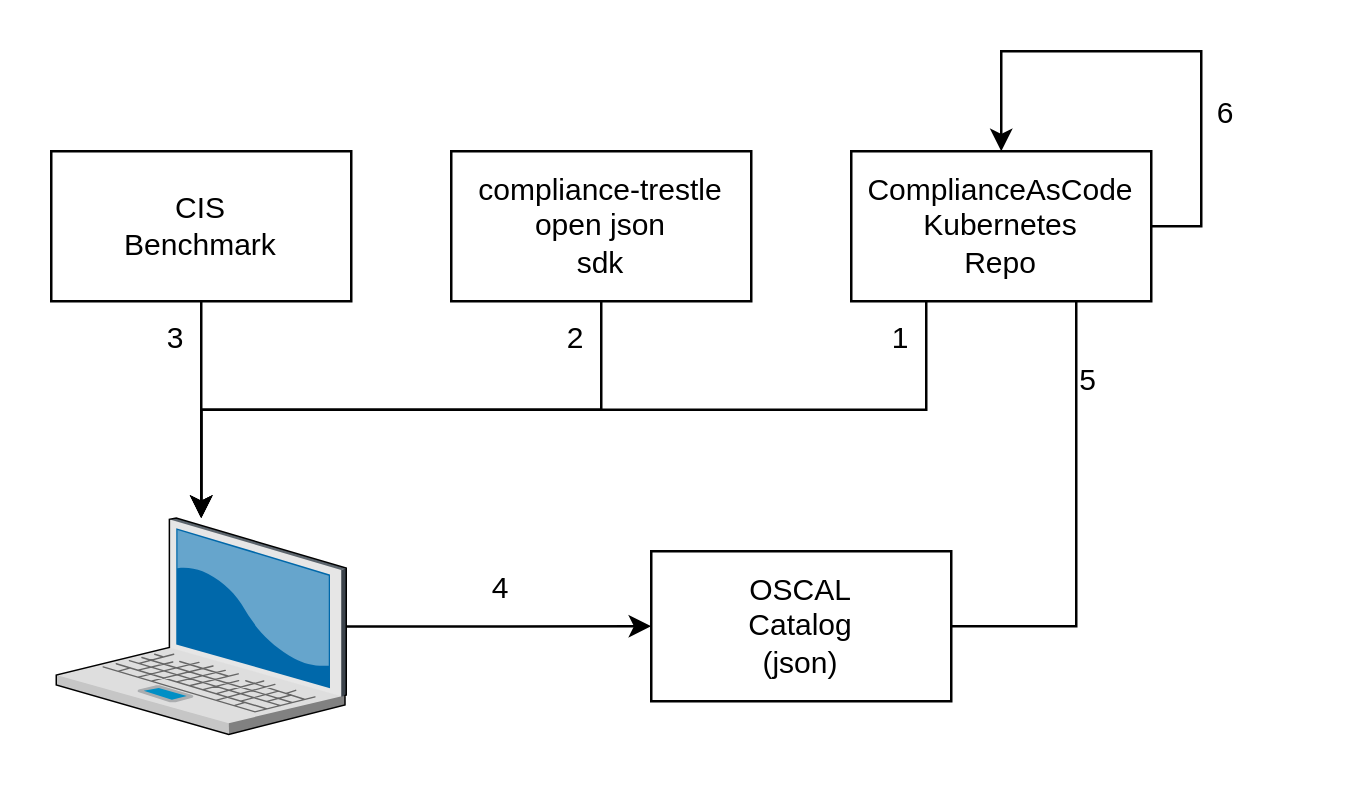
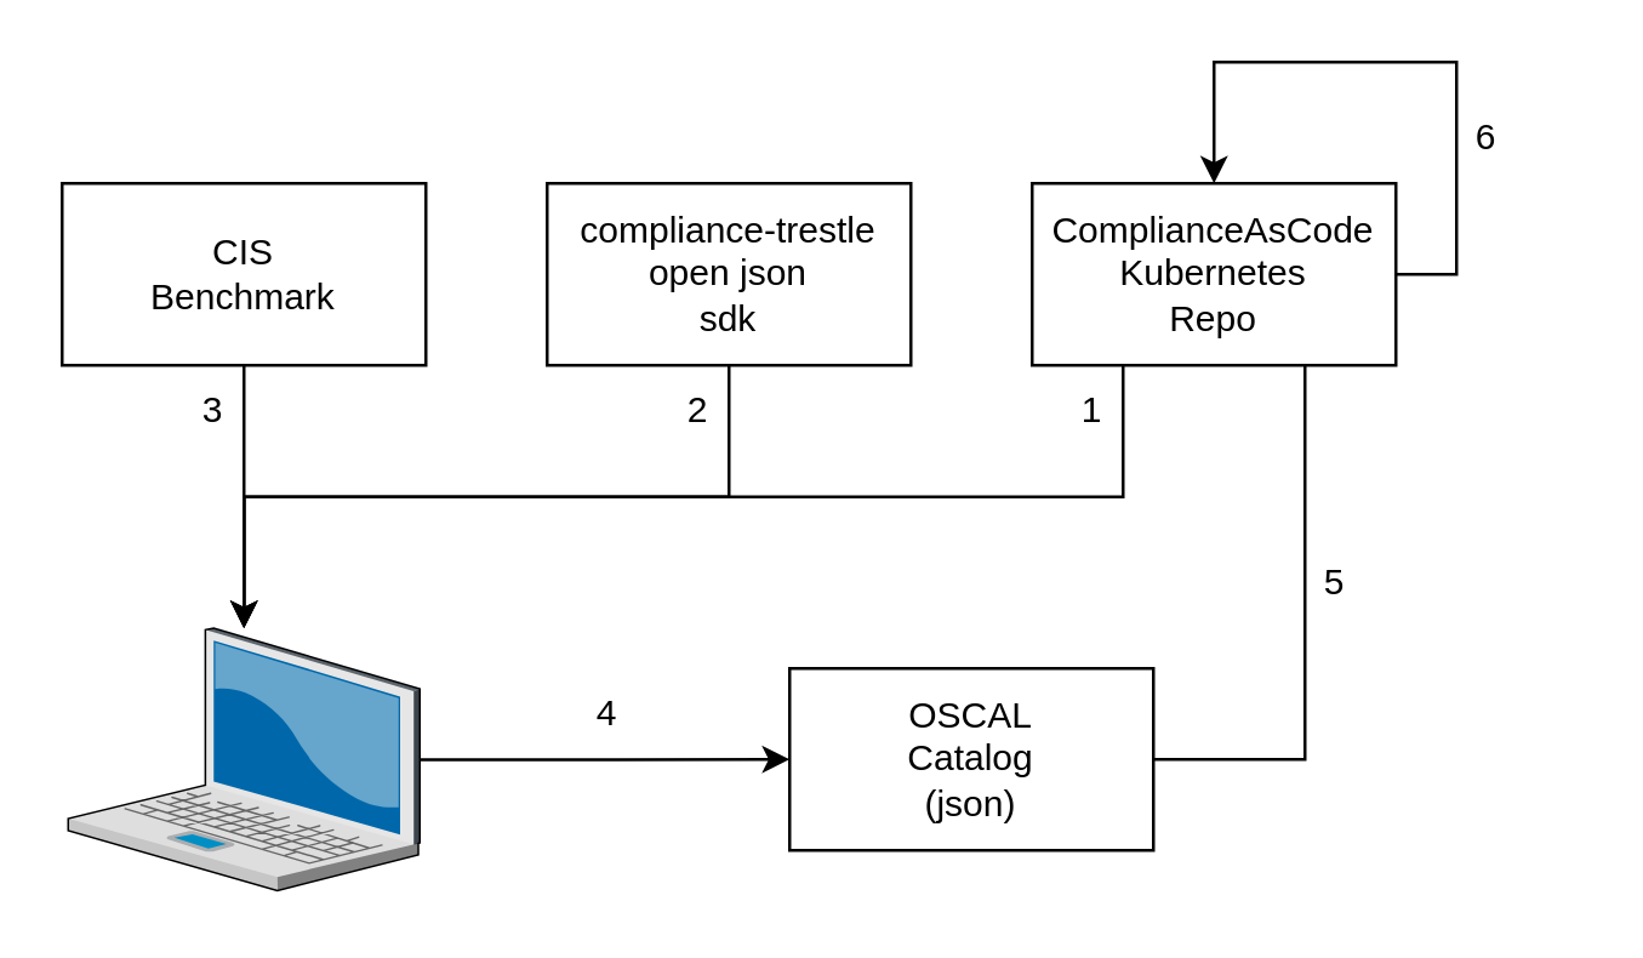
  <mxCell id="0" />
  <mxCell id="1" parent="0" />
  <mxCell id="2" style="edgeStyle=orthogonalEdgeStyle;rounded=0;orthogonalLoop=1;jettySize=auto;html=1;exitX=0.5;exitY=1;exitDx=0;exitDy=0;" parent="1" source="3" target="8" edge="1"><mxGeometry relative="1" as="geometry" /></mxCell>
  <mxCell id="3" value="CIS&lt;br&gt;Benchmark" style="rounded=0;whiteSpace=wrap;html=1;" parent="1" vertex="1"><mxGeometry x="20" y="60" width="120" height="60" as="geometry" /></mxCell>
  <mxCell id="4" style="edgeStyle=orthogonalEdgeStyle;rounded=0;orthogonalLoop=1;jettySize=auto;html=1;exitX=0.25;exitY=1;exitDx=0;exitDy=0;" parent="1" source="5" target="8" edge="1"><mxGeometry relative="1" as="geometry" /></mxCell>
  <mxCell id="5" value="ComplianceAsCode&lt;br&gt;Kubernetes&lt;br&gt;Repo" style="rounded=0;whiteSpace=wrap;html=1;" parent="1" vertex="1"><mxGeometry x="340" y="60" width="120" height="60" as="geometry" /></mxCell>
  <mxCell id="6" style="edgeStyle=orthogonalEdgeStyle;rounded=0;orthogonalLoop=1;jettySize=auto;html=1;exitX=0.5;exitY=1;exitDx=0;exitDy=0;" parent="1" source="7" target="8" edge="1"><mxGeometry relative="1" as="geometry" /></mxCell>
  <mxCell id="7" value="compliance-trestle&lt;br&gt;open json&lt;br&gt;sdk" style="rounded=0;whiteSpace=wrap;html=1;" parent="1" vertex="1"><mxGeometry x="180" y="60" width="120" height="60" as="geometry" /></mxCell>
  <mxCell id="8" value="" style="verticalLabelPosition=bottom;sketch=0;aspect=fixed;html=1;verticalAlign=top;strokeColor=none;align=center;outlineConnect=0;shape=mxgraph.citrix.laptop_2;" parent="1" vertex="1"><mxGeometry x="22" y="206.75" width="116" height="86.5" as="geometry" /></mxCell>
  <mxCell id="9" value="3" style="text;html=1;strokeColor=none;fillColor=none;align=center;verticalAlign=middle;whiteSpace=wrap;rounded=0;" parent="1" vertex="1"><mxGeometry x="40" y="120" width="60" height="30" as="geometry" /></mxCell>
  <mxCell id="10" value="2" style="text;html=1;strokeColor=none;fillColor=none;align=center;verticalAlign=middle;whiteSpace=wrap;rounded=0;" parent="1" vertex="1"><mxGeometry x="200" y="120" width="60" height="30" as="geometry" /></mxCell>
  <mxCell id="11" value="1" style="text;html=1;strokeColor=none;fillColor=none;align=center;verticalAlign=middle;whiteSpace=wrap;rounded=0;" parent="1" vertex="1"><mxGeometry x="330" y="120" width="60" height="30" as="geometry" /></mxCell>
  <mxCell id="12" style="edgeStyle=orthogonalEdgeStyle;rounded=0;orthogonalLoop=1;jettySize=auto;html=1;entryX=0;entryY=0.5;entryDx=0;entryDy=0;" parent="1" source="8" target="14" edge="1"><mxGeometry relative="1" as="geometry" /></mxCell>
  <mxCell id="13" style="edgeStyle=orthogonalEdgeStyle;rounded=0;orthogonalLoop=1;jettySize=auto;html=1;exitX=1;exitY=0.5;exitDx=0;exitDy=0;entryX=0.75;entryY=1;entryDx=0;entryDy=0;endArrow=none;" parent="1" source="14" target="5" edge="1"><mxGeometry relative="1" as="geometry" /></mxCell>
  <mxCell id="14" value="OSCAL&lt;br&gt;Catalog&lt;br&gt;(json)" style="rounded=0;whiteSpace=wrap;html=1;" parent="1" vertex="1"><mxGeometry x="260" y="220" width="120" height="60" as="geometry" /></mxCell>
  <mxCell id="15" value="4" style="text;html=1;strokeColor=none;fillColor=none;align=center;verticalAlign=middle;whiteSpace=wrap;rounded=0;" parent="1" vertex="1"><mxGeometry x="170" y="220" width="60" height="30" as="geometry" /></mxCell>
- <mxCell id="16" value="5" style="text;html=1;strokeColor=none;fillColor=none;align=center;verticalAlign=middle;whiteSpace=wrap;rounded=0;" parent="1" vertex="1"><mxGeometry x="405" y="136.75" width="60" height="30" as="geometry" /></mxCell>
+ <mxCell id="16" value="5" style="text;html=1;strokeColor=none;fillColor=none;align=center;verticalAlign=middle;whiteSpace=wrap;rounded=0;" parent="1" vertex="1"><mxGeometry x="410" y="176.75" width="60" height="30" as="geometry" /></mxCell>
  <mxCell id="17" style="edgeStyle=orthogonalEdgeStyle;rounded=0;orthogonalLoop=1;jettySize=auto;html=1;exitX=1;exitY=0.5;exitDx=0;exitDy=0;entryX=0.5;entryY=0;entryDx=0;entryDy=0;" parent="1" source="5" target="5" edge="1"><mxGeometry relative="1" as="geometry"><Array as="points"><mxPoint x="480" y="90" /><mxPoint x="480" y="20" /><mxPoint x="400" y="20" /></Array></mxGeometry></mxCell>
  <mxCell id="18" value="6" style="text;html=1;strokeColor=none;fillColor=none;align=center;verticalAlign=middle;whiteSpace=wrap;rounded=0;" parent="1" vertex="1"><mxGeometry x="460" y="30" width="60" height="30" as="geometry" /></mxCell>
